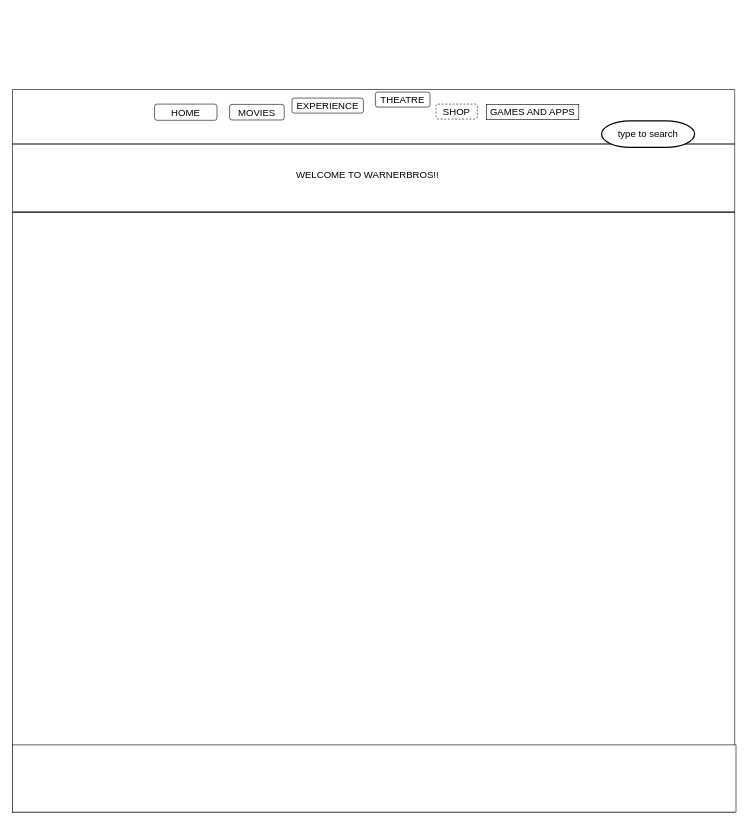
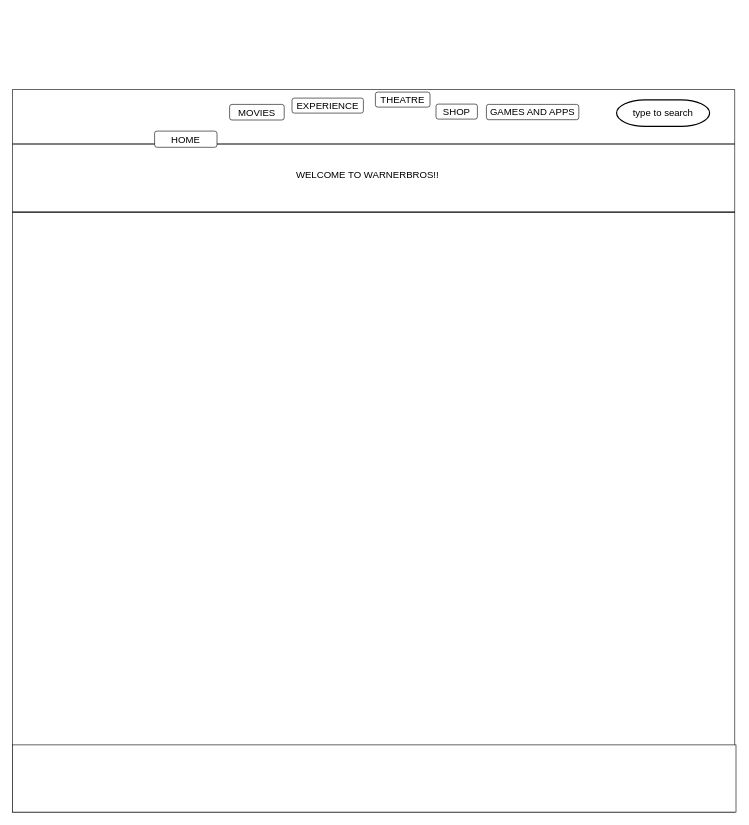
  <mxCell id="0" />
  <mxCell id="1" parent="0" />
  <mxCell id="2" value="" style="whiteSpace=wrap;html=1;aspect=fixed;fontSize=16;" vertex="1" parent="1"><mxGeometry x="20" y="149" width="1204" height="1204" as="geometry" /></mxCell>
  <mxCell id="3" value="&#10;&lt;h2 style=&quot;scroll-behavior: smooth; color: rgb(255, 255, 255); line-height: 0.9em; font-weight: 800; text-transform: uppercase; margin: 50px 0px 30px; font-size: 2.188rem; text-align: center; width: 729.6px; font-family: Montserrat, Arial, Helvetica, sans-serif; font-style: normal; font-variant-ligatures: normal; font-variant-caps: normal; letter-spacing: normal; orphans: 2; text-indent: 0px; widows: 2; word-spacing: 0px; -webkit-text-stroke-width: 0px; text-decoration-thickness: initial; text-decoration-style: initial; text-decoration-color: initial;&quot;&gt;WB SERVICES&lt;/h2&gt;&lt;p style=&quot;scroll-behavior: smooth; font-family: Montserrat, Arial, Helvetica, sans-serif; text-align: center; color: rgb(255, 255, 255); height: 145px; font-size: 16px; font-style: normal; font-variant-ligatures: normal; font-variant-caps: normal; font-weight: 300; letter-spacing: normal; orphans: 2; text-indent: 0px; text-transform: none; widows: 2; word-spacing: 0px; -webkit-text-stroke-width: 0px; text-decoration-thickness: initial; text-decoration-style: initial; text-decoration-color: initial;&quot;&gt;&lt;strong style=&quot;scroll-behavior: smooth;&quot;&gt;Warner Bros. Studios&lt;/strong&gt;&lt;span&gt;&amp;nbsp;&lt;/span&gt;is one of the most memorable motion picture and television production facilities in the world. We offer many services to the community - From finding a job to renting a stage on the historic Warner Bros. lot.&lt;/p&gt;&#10;&#10;" style="text;html=1;strokeColor=none;fillColor=none;align=center;verticalAlign=middle;whiteSpace=wrap;rounded=0;fontSize=16;" vertex="1" parent="1"><mxGeometry x="172" y="461" width="840.5" height="299" as="geometry" /></mxCell>
  <mxCell id="4" value="" style="line;strokeWidth=2;html=1;fontSize=16;" vertex="1" parent="1"><mxGeometry x="20" y="20" width="1204" height="439" as="geometry" /></mxCell>
  <mxCell id="5" value="" style="line;strokeWidth=2;html=1;fontSize=16;" vertex="1" parent="1"><mxGeometry x="20" y="333" width="1204" height="40" as="geometry" /></mxCell>
- <mxCell id="6" value="HOME" style="rounded=1;whiteSpace=wrap;html=1;fontSize=16;" vertex="1" parent="1"><mxGeometry x="257" y="173" width="104" height="27" as="geometry" /></mxCell>
+ <mxCell id="6" value="HOME" style="rounded=1;whiteSpace=wrap;html=1;fontSize=16;" vertex="1" parent="1"><mxGeometry x="257" y="218" width="104" height="27" as="geometry" /></mxCell>
  <mxCell id="7" value="MOVIES" style="rounded=1;whiteSpace=wrap;html=1;fontSize=16;" vertex="1" parent="1"><mxGeometry x="382" y="173.5" width="91" height="26" as="geometry" /></mxCell>
  <mxCell id="8" value="EXPERIENCE" style="rounded=1;whiteSpace=wrap;html=1;fontSize=16;" vertex="1" parent="1"><mxGeometry x="486" y="163" width="119" height="25" as="geometry" /></mxCell>
  <mxCell id="9" value="THEATRE" style="rounded=1;whiteSpace=wrap;html=1;fontSize=16;" vertex="1" parent="1"><mxGeometry x="625" y="153" width="91" height="25" as="geometry" /></mxCell>
- <mxCell id="10" value="SHOP" style="rounded=1;whiteSpace=wrap;html=1;fontSize=16;dashed=1;" vertex="1" parent="1"><mxGeometry x="726" y="173" width="69" height="25" as="geometry" /></mxCell>
- <mxCell id="11" value="GAMES AND APPS" style="whiteSpace=wrap;html=1;fontSize=16;rounded=0;" vertex="1" parent="1"><mxGeometry x="810" y="173.5" width="154" height="25.5" as="geometry" /></mxCell>
- <mxCell id="12" value="type to search" style="strokeWidth=2;html=1;shape=mxgraph.flowchart.terminator;whiteSpace=wrap;fontSize=16;" vertex="1" parent="1"><mxGeometry x="1002" y="201" width="155" height="44" as="geometry" /></mxCell>
+ <mxCell id="10" value="SHOP" style="rounded=1;whiteSpace=wrap;html=1;fontSize=16;" vertex="1" parent="1"><mxGeometry x="726" y="173" width="69" height="25" as="geometry" /></mxCell>
+ <mxCell id="11" value="GAMES AND APPS" style="rounded=1;whiteSpace=wrap;html=1;fontSize=16;" vertex="1" parent="1"><mxGeometry x="810" y="173.5" width="154" height="25.5" as="geometry" /></mxCell>
+ <mxCell id="12" value="type to search" style="strokeWidth=2;html=1;shape=mxgraph.flowchart.terminator;whiteSpace=wrap;fontSize=16;" vertex="1" parent="1"><mxGeometry x="1027" y="166" width="155" height="44" as="geometry" /></mxCell>
  <mxCell id="13" value="WELCOME TO WARNERBROS!!" style="text;html=1;strokeColor=none;fillColor=none;align=center;verticalAlign=middle;whiteSpace=wrap;rounded=0;fontSize=16;" vertex="1" parent="1"><mxGeometry x="356" y="258" width="512" height="64" as="geometry" /></mxCell>
  <mxCell id="14" value="&#10;&lt;h2 style=&quot;scroll-behavior: smooth; color: rgb(255, 255, 255); line-height: 0.9em; font-weight: 800; text-transform: uppercase; margin: 50px 0px 30px; font-size: 2.188rem; text-align: center; width: 729.6px; font-family: Montserrat, Arial, Helvetica, sans-serif; font-style: normal; font-variant-ligatures: normal; font-variant-caps: normal; letter-spacing: normal; orphans: 2; text-indent: 0px; widows: 2; word-spacing: 0px; -webkit-text-stroke-width: 0px; text-decoration-thickness: initial; text-decoration-style: initial; text-decoration-color: initial;&quot;&gt;CORPORATE RESPONSIBILITY&lt;/h2&gt;&lt;p style=&quot;scroll-behavior: smooth; font-family: Montserrat, Arial, Helvetica, sans-serif; text-align: center; color: rgb(255, 255, 255); height: 135px; font-size: 16px; font-style: normal; font-variant-ligatures: normal; font-variant-caps: normal; font-weight: 300; letter-spacing: normal; orphans: 2; text-indent: 0px; text-transform: none; widows: 2; word-spacing: 0px; -webkit-text-stroke-width: 0px; text-decoration-thickness: initial; text-decoration-style: initial; text-decoration-color: initial;&quot;&gt;At&lt;span&gt;&amp;nbsp;&lt;/span&gt;&lt;strong style=&quot;scroll-behavior: smooth;&quot;&gt;WarnerMedia&lt;/strong&gt;, equity, diversity, inclusion, and corporate social, responsibility are moral and business imperatives. We see advocacy and inclusion as a key part to our success, and our approach to these critical issues are rooted in how we address our workforce, programs, content, suppliers, and community.&lt;/p&gt;&#10;&#10;" style="text;html=1;strokeColor=none;fillColor=none;align=center;verticalAlign=middle;whiteSpace=wrap;rounded=0;fontSize=16;" vertex="1" parent="1"><mxGeometry x="122" y="723" width="878" height="397" as="geometry" /></mxCell>
  <mxCell id="15" value="" style="rounded=0;whiteSpace=wrap;html=1;fontSize=16;" vertex="1" parent="1"><mxGeometry x="20" y="1241" width="1206" height="112" as="geometry" /></mxCell>
